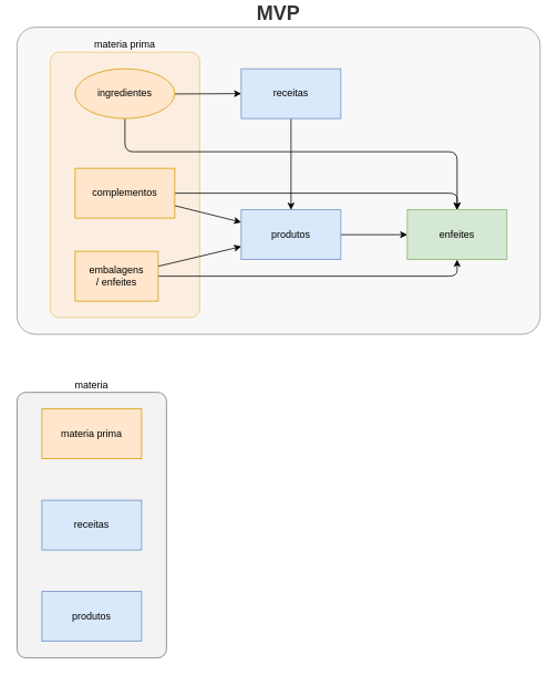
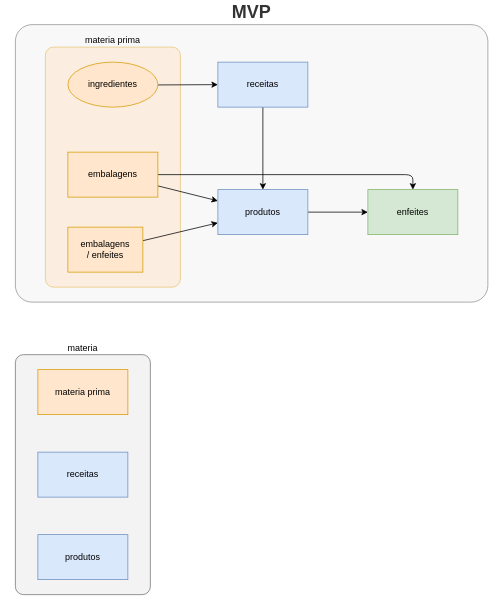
  <mxCell id="0" />
  <mxCell id="1" parent="0" />
  <mxCell id="2" value="&lt;span style=&quot;&quot;&gt;materia&lt;/span&gt;" style="rounded=1;whiteSpace=wrap;html=1;fillColor=#eeeeee;opacity=70;strokeColor=#36393d;arcSize=6;align=center;verticalAlign=bottom;horizontal=1;labelPosition=center;verticalLabelPosition=top;fontColor=default;" vertex="1" parent="1"><mxGeometry x="20" y="460" width="180" height="320" as="geometry" /></mxCell>
  <mxCell id="3" value="MVP" style="rounded=1;whiteSpace=wrap;html=1;opacity=70;arcSize=6;align=center;verticalAlign=bottom;horizontal=1;labelPosition=center;verticalLabelPosition=top;fillColor=#f5f5f5;strokeColor=#666666;fontColor=#333333;fontSize=24;fontStyle=1" vertex="1" parent="1"><mxGeometry x="20" y="20" width="630" height="370" as="geometry" /></mxCell>
  <mxCell id="4" value="materia prima" style="rounded=1;whiteSpace=wrap;html=1;fillColor=#ffe6cc;opacity=50;strokeColor=#d79b00;arcSize=6;align=center;verticalAlign=bottom;horizontal=1;labelPosition=center;verticalLabelPosition=top;" vertex="1" parent="1"><mxGeometry x="60" y="50" width="180" height="320" as="geometry" /></mxCell>
  <mxCell id="5" value="" style="edgeStyle=none;html=1;" edge="1" parent="1" source="6" target="18"><mxGeometry relative="1" as="geometry" /></mxCell>
  <mxCell id="6" value="produtos" style="whiteSpace=wrap;html=1;fillColor=#dae8fc;strokeColor=#6c8ebf;" parent="1" vertex="1"><mxGeometry x="290" y="240" width="120" height="60" as="geometry" /></mxCell>
  <mxCell id="7" style="edgeStyle=none;html=1;" edge="1" parent="1" source="8" target="6"><mxGeometry relative="1" as="geometry" /></mxCell>
  <mxCell id="8" value="receitas" style="whiteSpace=wrap;html=1;fillColor=#dae8fc;strokeColor=#6c8ebf;" parent="1" vertex="1"><mxGeometry x="290" y="70" width="120" height="60" as="geometry" /></mxCell>
  <mxCell id="9" style="edgeStyle=none;html=1;" edge="1" parent="1" source="11" target="6"><mxGeometry relative="1" as="geometry" /></mxCell>
- <mxCell id="10" style="edgeStyle=elbowEdgeStyle;html=1;elbow=vertical;" edge="1" parent="1" source="11" target="18"><mxGeometry relative="1" as="geometry"><Array as="points"><mxPoint x="340" y="320" /></Array></mxGeometry></mxCell>
  <mxCell id="11" value="embalagens /&amp;nbsp;&lt;span style=&quot;&quot;&gt;enfeites&lt;/span&gt;" style="whiteSpace=wrap;html=1;fillColor=#ffe6cc;strokeColor=#d79b00;fontColor=default;" vertex="1" parent="1"><mxGeometry x="90" y="290" width="100" height="60" as="geometry" /></mxCell>
  <mxCell id="12" style="edgeStyle=none;html=1;" edge="1" parent="1" source="14" target="8"><mxGeometry relative="1" as="geometry" /></mxCell>
- <mxCell id="13" style="edgeStyle=elbowEdgeStyle;html=1;elbow=vertical;" edge="1" parent="1" source="14" target="18"><mxGeometry relative="1" as="geometry"><Array as="points"><mxPoint x="350" y="170" /></Array></mxGeometry></mxCell>
  <mxCell id="14" value="ingredientes" style="ellipse;whiteSpace=wrap;html=1;fillColor=#ffe6cc;strokeColor=#d79b00;" vertex="1" parent="1"><mxGeometry x="90" y="70" width="120" height="60" as="geometry" /></mxCell>
  <mxCell id="15" style="edgeStyle=none;html=1;" edge="1" parent="1" source="17" target="6"><mxGeometry relative="1" as="geometry" /></mxCell>
  <mxCell id="16" style="edgeStyle=elbowEdgeStyle;html=1;elbow=vertical;" edge="1" parent="1" source="17" target="18"><mxGeometry relative="1" as="geometry"><Array as="points"><mxPoint x="350" y="220" /></Array></mxGeometry></mxCell>
- <mxCell id="17" value="complementos" style="whiteSpace=wrap;html=1;fillColor=#ffe6cc;strokeColor=#d79b00;" vertex="1" parent="1"><mxGeometry x="90" y="190" width="120" height="60" as="geometry" /></mxCell>
+ <mxCell id="17" value="embalagens" style="whiteSpace=wrap;html=1;fillColor=#ffe6cc;strokeColor=#d79b00;" vertex="1" parent="1"><mxGeometry x="90" y="190" width="120" height="60" as="geometry" /></mxCell>
  <mxCell id="18" value="enfeites" style="whiteSpace=wrap;html=1;fillColor=#d5e8d4;strokeColor=#82b366;" vertex="1" parent="1"><mxGeometry x="490" y="240" width="120" height="60" as="geometry" /></mxCell>
  <mxCell id="19" value="produtos" style="whiteSpace=wrap;html=1;fillColor=#dae8fc;strokeColor=#6c8ebf;" vertex="1" parent="1"><mxGeometry x="50" y="700" width="120" height="60" as="geometry" /></mxCell>
  <mxCell id="20" value="receitas" style="whiteSpace=wrap;html=1;fillColor=#dae8fc;strokeColor=#6c8ebf;" vertex="1" parent="1"><mxGeometry x="50" y="590" width="120" height="60" as="geometry" /></mxCell>
  <mxCell id="21" value="materia prima" style="whiteSpace=wrap;html=1;fillColor=#ffe6cc;strokeColor=#d79b00;" vertex="1" parent="1"><mxGeometry x="50" y="480" width="120" height="60" as="geometry" /></mxCell>
